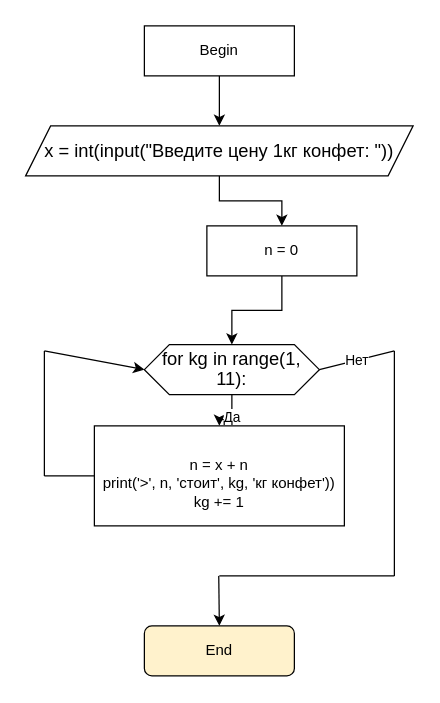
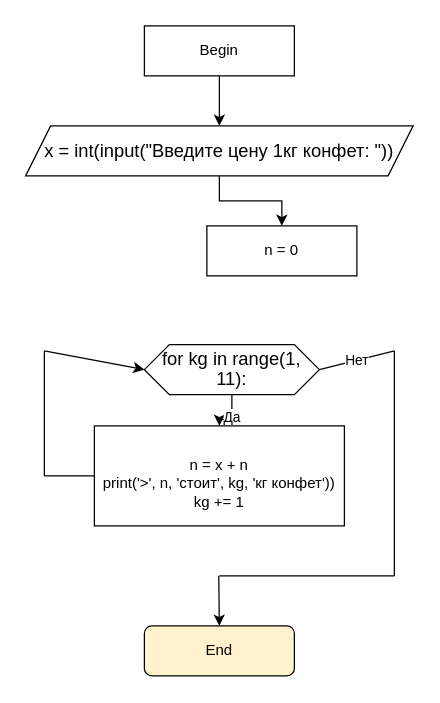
  <mxCell id="0" />
  <mxCell id="1" parent="0" />
  <mxCell id="2" value="" style="edgeStyle=orthogonalEdgeStyle;rounded=0;orthogonalLoop=1;jettySize=auto;html=1;" edge="1" parent="1" source="3" target="5"><mxGeometry relative="1" as="geometry" /></mxCell>
  <mxCell id="3" value="Begin" style="whiteSpace=wrap;html=1;rounded=0;" vertex="1" parent="1"><mxGeometry x="115" y="20" width="120" height="40" as="geometry" /></mxCell>
  <mxCell id="4" value="" style="edgeStyle=orthogonalEdgeStyle;rounded=0;orthogonalLoop=1;jettySize=auto;html=1;" edge="1" parent="1" source="5" target="7"><mxGeometry relative="1" as="geometry" /></mxCell>
  <mxCell id="5" value="&lt;span lang=&quot;EN-US&quot; style=&quot;font-size: 11.0pt ; line-height: 107% ; font-family: &amp;#34;calibri&amp;#34; , sans-serif&quot;&gt;x&lt;/span&gt;&lt;span style=&quot;font-size: 11.0pt ; line-height: 107% ; font-family: &amp;#34;calibri&amp;#34; , sans-serif&quot;&gt; = &lt;/span&gt;&lt;span lang=&quot;EN-US&quot; style=&quot;font-size: 11.0pt ; line-height: 107% ; font-family: &amp;#34;calibri&amp;#34; , sans-serif&quot;&gt;int&lt;/span&gt;&lt;span style=&quot;font-size: 11.0pt ; line-height: 107% ; font-family: &amp;#34;calibri&amp;#34; , sans-serif&quot;&gt;(&lt;/span&gt;&lt;span lang=&quot;EN-US&quot; style=&quot;font-size: 11.0pt ; line-height: 107% ; font-family: &amp;#34;calibri&amp;#34; , sans-serif&quot;&gt;input&lt;/span&gt;&lt;span style=&quot;font-size: 11.0pt ; line-height: 107% ; font-family: &amp;#34;calibri&amp;#34; , sans-serif&quot;&gt;(&quot;Введите цену 1кг конфет: &quot;))&lt;/span&gt;" style="shape=parallelogram;perimeter=parallelogramPerimeter;whiteSpace=wrap;html=1;fixedSize=1;" vertex="1" parent="1"><mxGeometry x="20" y="100" width="310" height="40" as="geometry" /></mxCell>
- <mxCell id="6" value="" style="edgeStyle=orthogonalEdgeStyle;rounded=0;orthogonalLoop=1;jettySize=auto;html=1;" edge="1" parent="1" source="7" target="9"><mxGeometry relative="1" as="geometry" /></mxCell>
  <mxCell id="7" value="n = 0" style="rounded=0;whiteSpace=wrap;html=1;" vertex="1" parent="1"><mxGeometry x="165" y="180" width="120" height="40" as="geometry" /></mxCell>
  <mxCell id="8" value="Да" style="edgeStyle=orthogonalEdgeStyle;rounded=0;orthogonalLoop=1;jettySize=auto;html=1;" edge="1" parent="1" source="9" target="10"><mxGeometry relative="1" as="geometry" /></mxCell>
  <mxCell id="9" value="&lt;span lang=&quot;EN-US&quot; style=&quot;font-size: 11.0pt ; line-height: 107% ; font-family: &amp;#34;calibri&amp;#34; , sans-serif&quot;&gt;for kg in range(1, 11):&lt;/span&gt;" style="shape=hexagon;perimeter=hexagonPerimeter2;whiteSpace=wrap;html=1;fixedSize=1;" vertex="1" parent="1"><mxGeometry x="115" y="275" width="140" height="40" as="geometry" /></mxCell>
  <mxCell id="10" value="&lt;p class=&quot;MsoNormal&quot; style=&quot;margin-bottom: 0cm ; margin-bottom: 0.0pt&quot;&gt;&lt;span lang=&quot;EN-US&quot;&gt;n = x + n&lt;/span&gt;&lt;/p&gt;&lt;span&gt;print('&amp;gt;', n, 'стоит', kg, 'кг конфет'))&lt;br&gt;&lt;/span&gt;&lt;span lang=&quot;EN-US&quot;&gt;kg&lt;/span&gt;&lt;span&gt; += 1&lt;/span&gt;" style="rounded=0;whiteSpace=wrap;html=1;" vertex="1" parent="1"><mxGeometry x="75" y="340" width="200" height="80" as="geometry" /></mxCell>
  <mxCell id="11" value="" style="endArrow=none;html=1;exitX=0;exitY=0.5;exitDx=0;exitDy=0;" edge="1" parent="1" source="10"><mxGeometry width="50" height="50" relative="1" as="geometry"><mxPoint x="145" y="370" as="sourcePoint" /><mxPoint x="35" y="380" as="targetPoint" /></mxGeometry></mxCell>
  <mxCell id="12" value="" style="endArrow=none;html=1;" edge="1" parent="1"><mxGeometry width="50" height="50" relative="1" as="geometry"><mxPoint x="35" y="380" as="sourcePoint" /><mxPoint x="35" y="280" as="targetPoint" /></mxGeometry></mxCell>
  <mxCell id="13" value="" style="endArrow=classic;html=1;entryX=0;entryY=0.5;entryDx=0;entryDy=0;" edge="1" parent="1" target="9"><mxGeometry width="50" height="50" relative="1" as="geometry"><mxPoint x="35" y="280" as="sourcePoint" /><mxPoint x="195" y="320" as="targetPoint" /></mxGeometry></mxCell>
  <mxCell id="14" value="" style="endArrow=classic;html=1;" edge="1" parent="1"><mxGeometry width="50" height="50" relative="1" as="geometry"><mxPoint x="174.5" y="460" as="sourcePoint" /><mxPoint x="175" y="500" as="targetPoint" /></mxGeometry></mxCell>
  <mxCell id="15" value="Нет" style="endArrow=none;html=1;entryX=1;entryY=0.5;entryDx=0;entryDy=0;" edge="1" parent="1" target="9"><mxGeometry width="50" height="50" relative="1" as="geometry"><mxPoint x="315" y="280" as="sourcePoint" /><mxPoint x="195" y="320" as="targetPoint" /></mxGeometry></mxCell>
  <mxCell id="16" value="" style="endArrow=none;html=1;" edge="1" parent="1"><mxGeometry width="50" height="50" relative="1" as="geometry"><mxPoint x="315" y="460" as="sourcePoint" /><mxPoint x="315" y="280" as="targetPoint" /></mxGeometry></mxCell>
  <mxCell id="17" value="" style="endArrow=none;html=1;" edge="1" parent="1"><mxGeometry width="50" height="50" relative="1" as="geometry"><mxPoint x="175" y="460" as="sourcePoint" /><mxPoint x="315" y="460" as="targetPoint" /></mxGeometry></mxCell>
  <mxCell id="18" value="End" style="rounded=1;whiteSpace=wrap;html=1;fillColor=#fff2cc;" vertex="1" parent="1"><mxGeometry x="115" y="500" width="120" height="40" as="geometry" /></mxCell>
